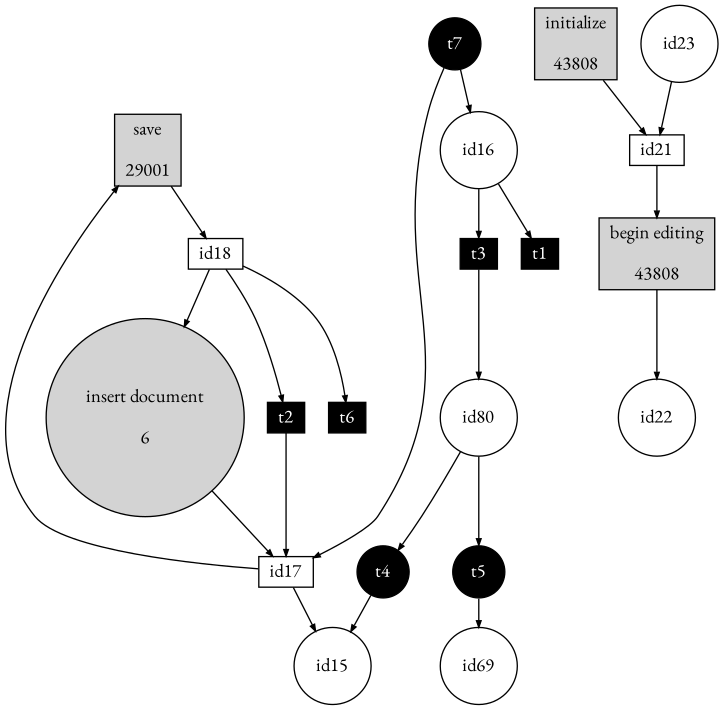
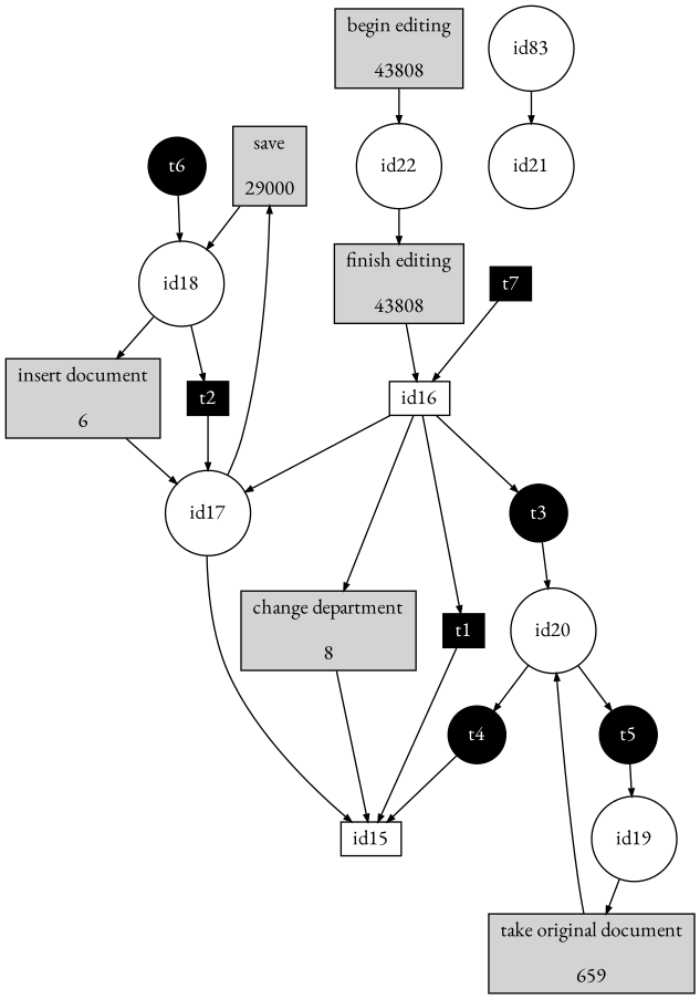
  digraph {
    fontname="EB Garamond"
    fontsize=14
    rankdir=TB
    ranksep=.3
    remincross=true
    node [fontname="EB Garamond" fontsize=14 shape=box style=filled]
    edge [arrowsize=0.5 fontname="EB Garamond"]
-   n1 [height=.2 label="save\n\n29001" width=.2]
-   id18 [height=.2 width=.2 style=""]
-   n3 [height=.2 label="insert document\n\n6" shape=circle width=.2]
+   n1 [height=.2 label="save\n\n29000" width=.2]
+   id18 [height=.2 shape=circle width=.2 style=""]
+   n3 [height=.2 label="insert document\n\n6" width=.2]
    n4 [color=black fontcolor=white height=.2 label="t2\n" width=.2]
-   n5 [color=black fontcolor=white height=.2 label="t6\n" width=.2]
+   n5 [color=black fontcolor=white height=.2 label="t6\n" shape=circle width=.2]
    n6 [height=.2 label="begin editing\n\n43808" width=.2]
    id22 [height=.2 shape=circle width=.2 style=""]
-   id16 [height=.2 shape=circle width=.2 style=""]
+   n8 [height=.2 label="finish editing\n\n43808" width=.2]
+   id16 [height=.2 width=.2 style=""]
+   n10 [height=.2 label="change department\n\n8" width=.2]
    n11 [color=black fontcolor=white height=.2 label="t1\n" width=.2]
-   n12 [color=black fontcolor=white height=.2 label="t3\n" width=.2]
-   id17 [height=.2 width=.2 style=""]
-   id15 [height=.2 shape=circle width=.2 style=""]
-   id20 [height=.2 shape=circle width=.2 label=id80 style=""]
+   n12 [color=black fontcolor=white height=.2 label="t3\n" shape=circle width=.2]
+   id17 [height=.2 shape=circle width=.2 style=""]
+   id15 [height=.2 width=.2 style=""]
+   n15 [height=.2 label="take original document\n\n659" width=.2]
+   id20 [height=.2 shape=circle width=.2 style=""]
    n17 [color=black fontcolor=white height=.2 label="t4\n" shape=circle width=.2]
    n18 [color=black fontcolor=white height=.2 label="t5\n" shape=circle width=.2]
-   n19 [height=.2 label="initialize\n\n43808" width=.2]
-   id21 [height=.2 width=.2 style=""]
-   id19 [height=.2 shape=circle width=.2 label=id69 style=""]
-   n22 [color=black fontcolor=white height=.2 label="t7\n" shape=circle width=.2]
-   id23 [height=.2 shape=circle width=.2 style=""]
+   id21 [height=.2 shape=circle width=.2 style=""]
+   id19 [height=.2 shape=circle width=.2 style=""]
+   n22 [color=black fontcolor=white height=.2 label="t7\n" width=.2]
+   id23 [height=.2 shape=circle width=.2 label=id83 style=""]
    n1 -> id18
    id18 -> n3
    id18 -> n4
-   id18 -> n5
+   n5 -> id18
    n3 -> id17
    n4 -> id17
    n6 -> id22
+   id22 -> n8
+   n8 -> id16
+   id16 -> n10
    id16 -> n11
    id16 -> n12
+   n10 -> id15
+   n11 -> id15
    n12 -> id20
    id17 -> n1
    id17 -> id15
+   n15 -> id20
    id20 -> n17
    id20 -> n18
    n17 -> id15
    n18 -> id19
-   n19 -> id21
-   id21 -> n6
+   id19 -> n15
    n22 -> id16
-   n22 -> id17
+   id16 -> id17
    id23 -> id21
  }
